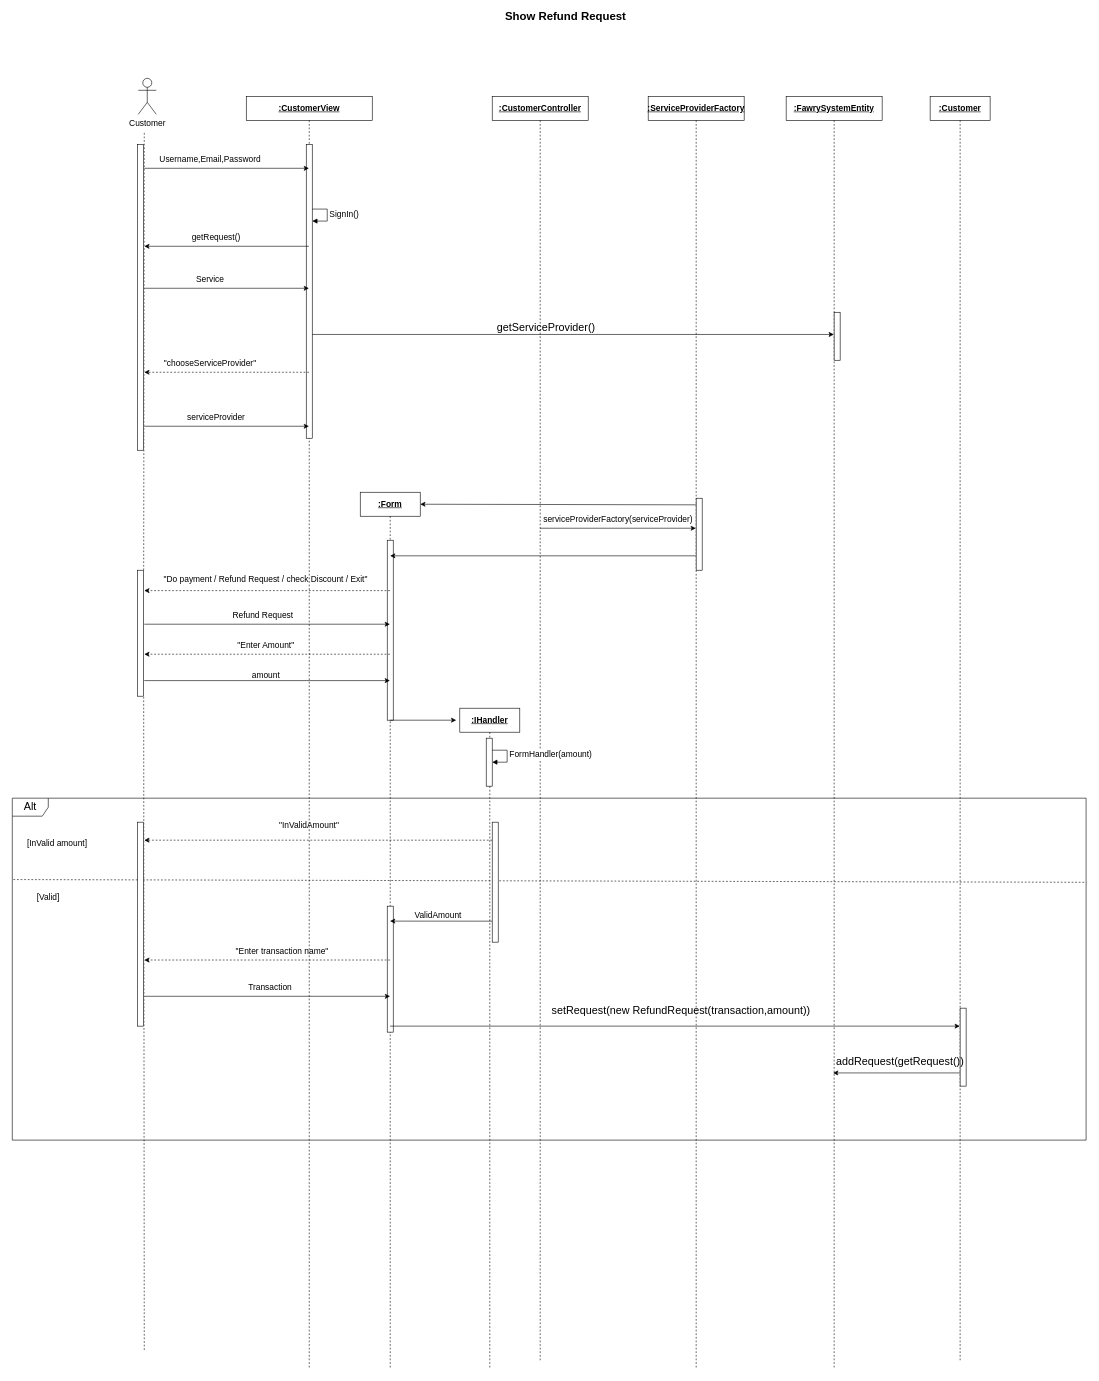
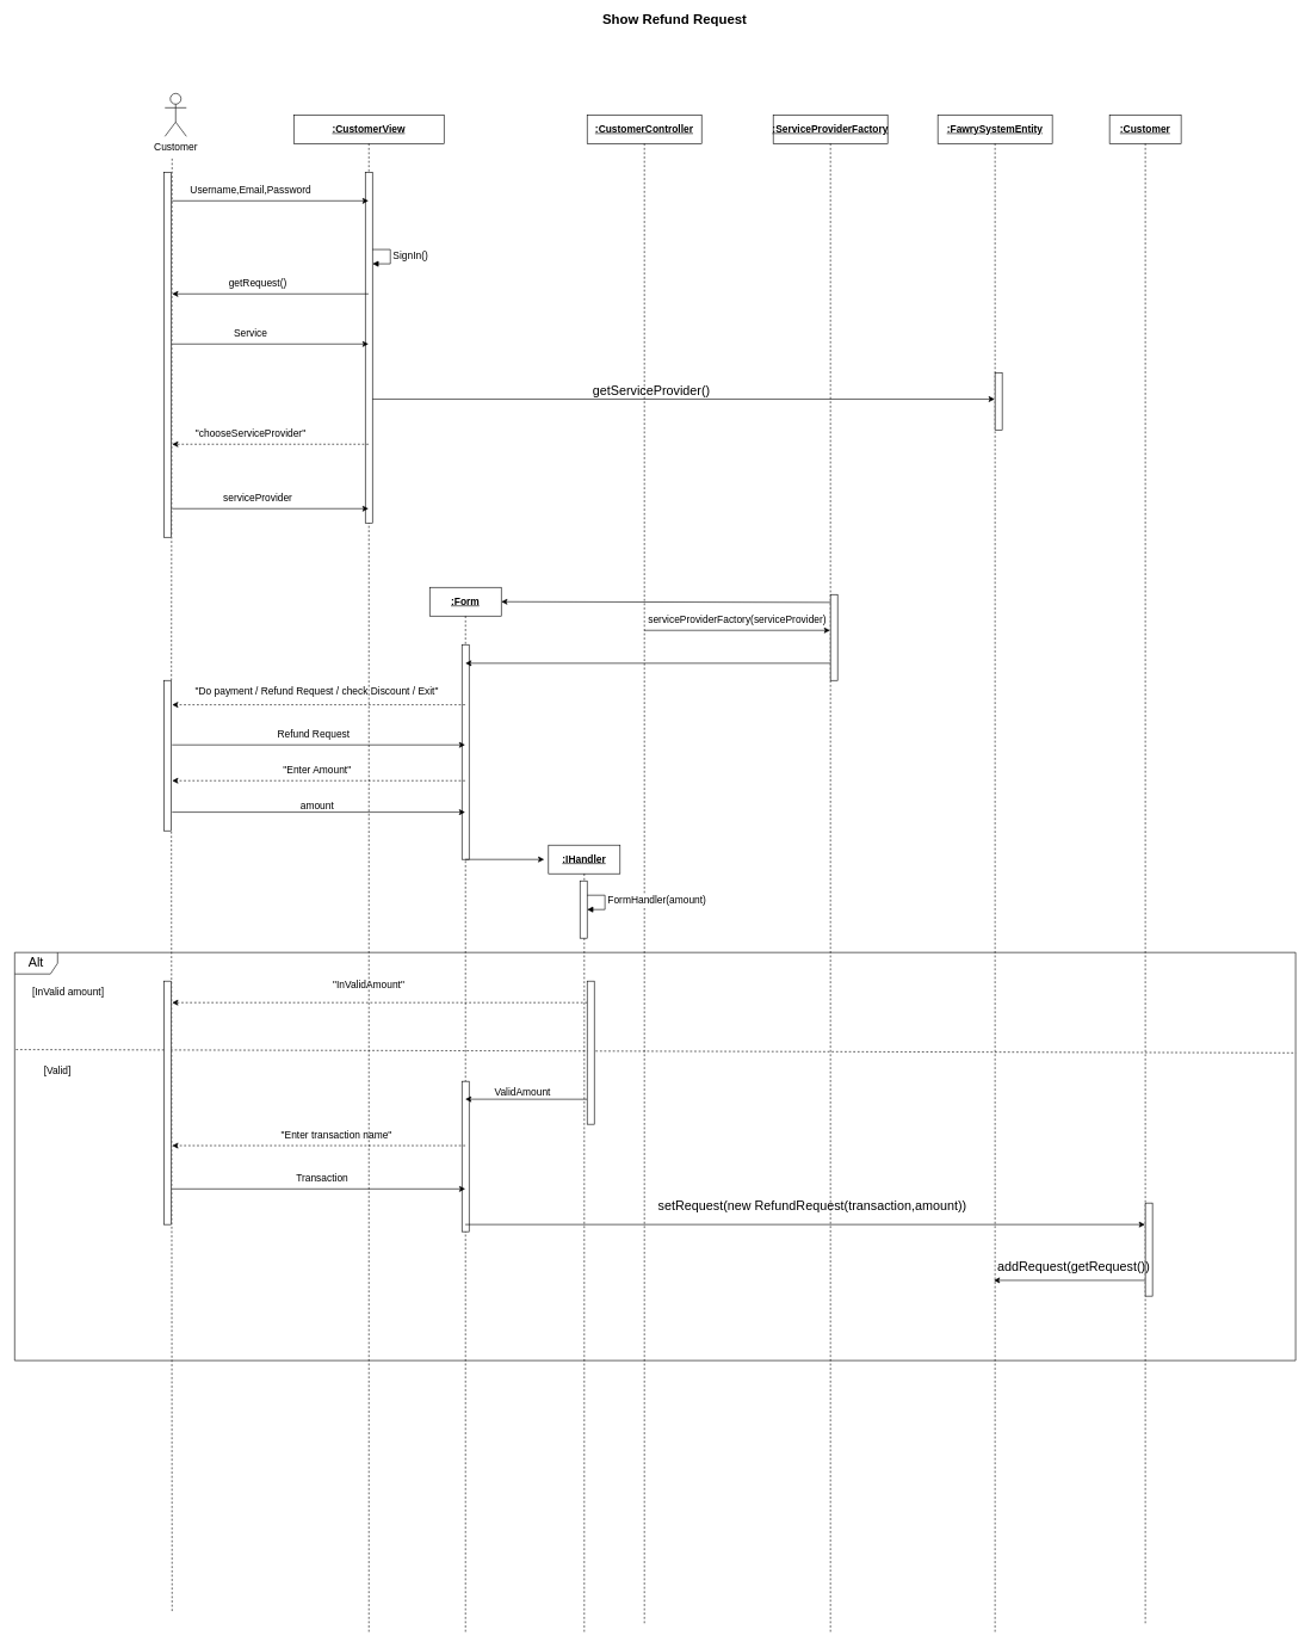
  <mxCell id="0" />
  <mxCell id="1" parent="0" />
  <mxCell id="2" value="Alt" style="shape=umlFrame;whiteSpace=wrap;html=1;fontSize=18;" parent="1" vertex="1"><mxGeometry x="20" y="1330" width="1790" height="570" as="geometry" /></mxCell>
  <mxCell id="3" value="Customer" style="shape=umlActor;verticalLabelPosition=bottom;verticalAlign=top;html=1;outlineConnect=0;fontSize=14;" parent="1" vertex="1"><mxGeometry x="230" y="130" width="30" height="60" as="geometry" /></mxCell>
  <mxCell id="4" value="" style="endArrow=none;dashed=1;html=1;rounded=0;fontSize=14;startArrow=none;" parent="1" source="62" edge="1"><mxGeometry width="50" height="50" relative="1" as="geometry"><mxPoint x="240" y="2250" as="sourcePoint" /><mxPoint x="240" y="220" as="targetPoint" /></mxGeometry></mxCell>
  <mxCell id="5" value="&lt;u&gt;&lt;b&gt;:CustomerView&lt;/b&gt;&lt;/u&gt;" style="shape=umlLifeline;perimeter=lifelinePerimeter;whiteSpace=wrap;html=1;container=1;collapsible=0;recursiveResize=0;outlineConnect=0;fontSize=14;" parent="1" vertex="1"><mxGeometry x="410" y="160" width="210" height="2120" as="geometry" /></mxCell>
  <mxCell id="6" value="SignIn()" style="edgeStyle=orthogonalEdgeStyle;html=1;align=left;spacingLeft=2;endArrow=block;rounded=0;entryX=1;entryY=0;fontSize=14;" parent="5" edge="1"><mxGeometry relative="1" as="geometry"><mxPoint x="105" y="188" as="sourcePoint" /><Array as="points"><mxPoint x="135" y="188" /></Array><mxPoint x="110" y="208" as="targetPoint" /></mxGeometry></mxCell>
  <mxCell id="7" value="&quot;Do payment / Refund Request / check Discount / Exit&quot;" style="text;html=1;strokeColor=none;fillColor=none;align=center;verticalAlign=middle;whiteSpace=wrap;rounded=0;fontSize=14;" parent="5" vertex="1"><mxGeometry x="-150" y="790" width="365" height="30" as="geometry" /></mxCell>
  <mxCell id="8" value="Refund Request" style="text;html=1;strokeColor=none;fillColor=none;align=center;verticalAlign=middle;whiteSpace=wrap;rounded=0;fontSize=14;" parent="5" vertex="1"><mxGeometry x="-42.5" y="850" width="140" height="30" as="geometry" /></mxCell>
  <mxCell id="9" value="&quot;Enter Amount&quot;" style="text;html=1;strokeColor=none;fillColor=none;align=center;verticalAlign=middle;whiteSpace=wrap;rounded=0;fontSize=14;" parent="5" vertex="1"><mxGeometry x="-32.5" y="900" width="130" height="30" as="geometry" /></mxCell>
  <mxCell id="10" value="amount" style="text;html=1;strokeColor=none;fillColor=none;align=center;verticalAlign=middle;whiteSpace=wrap;rounded=0;fontSize=14;" parent="5" vertex="1"><mxGeometry x="2.5" y="950" width="60" height="30" as="geometry" /></mxCell>
  <mxCell id="11" value="&quot;InValidAmount&quot;" style="text;html=1;strokeColor=none;fillColor=none;align=center;verticalAlign=middle;whiteSpace=wrap;rounded=0;fontSize=14;" parent="5" vertex="1"><mxGeometry x="75" y="1200" width="60" height="30" as="geometry" /></mxCell>
  <mxCell id="12" value="" style="html=1;points=[];perimeter=orthogonalPerimeter;fontSize=18;" parent="5" vertex="1"><mxGeometry x="100" y="80" width="10" height="490" as="geometry" /></mxCell>
  <mxCell id="13" value="" style="endArrow=classic;html=1;rounded=0;fontSize=14;" parent="1" target="5" edge="1"><mxGeometry width="50" height="50" relative="1" as="geometry"><mxPoint x="240" y="280" as="sourcePoint" /><mxPoint x="620" y="420" as="targetPoint" /></mxGeometry></mxCell>
  <mxCell id="14" value="Username,Email,Password" style="text;html=1;strokeColor=none;fillColor=none;align=center;verticalAlign=middle;whiteSpace=wrap;rounded=0;fontSize=14;" parent="1" vertex="1"><mxGeometry x="320" y="250" width="60" height="30" as="geometry" /></mxCell>
  <mxCell id="15" value="" style="endArrow=classic;html=1;rounded=0;fontSize=14;" parent="1" source="5" edge="1"><mxGeometry width="50" height="50" relative="1" as="geometry"><mxPoint x="570" y="470" as="sourcePoint" /><mxPoint x="240" y="410" as="targetPoint" /></mxGeometry></mxCell>
  <mxCell id="16" value="getRequest()" style="text;html=1;strokeColor=none;fillColor=none;align=center;verticalAlign=middle;whiteSpace=wrap;rounded=0;fontSize=14;" parent="1" vertex="1"><mxGeometry x="330" y="380" width="60" height="30" as="geometry" /></mxCell>
  <mxCell id="17" value="" style="endArrow=classic;html=1;rounded=0;fontSize=14;" parent="1" target="5" edge="1"><mxGeometry width="50" height="50" relative="1" as="geometry"><mxPoint x="240" y="480" as="sourcePoint" /><mxPoint x="620" y="420" as="targetPoint" /></mxGeometry></mxCell>
  <mxCell id="18" value="Service" style="text;html=1;strokeColor=none;fillColor=none;align=center;verticalAlign=middle;whiteSpace=wrap;rounded=0;fontSize=14;" parent="1" vertex="1"><mxGeometry x="320" y="450" width="60" height="30" as="geometry" /></mxCell>
  <mxCell id="19" value="&lt;u&gt;&lt;b&gt;:FawrySystemEntity&lt;/b&gt;&lt;/u&gt;" style="shape=umlLifeline;perimeter=lifelinePerimeter;whiteSpace=wrap;html=1;container=1;collapsible=0;recursiveResize=0;outlineConnect=0;fontSize=14;" parent="1" vertex="1"><mxGeometry x="1310" y="160" width="160" height="2120" as="geometry" /></mxCell>
  <mxCell id="20" value="" style="html=1;points=[];perimeter=orthogonalPerimeter;fontSize=18;" parent="19" vertex="1"><mxGeometry x="80" y="360" width="10" height="80" as="geometry" /></mxCell>
  <mxCell id="21" value="" style="endArrow=classic;html=1;rounded=0;fontSize=12;" parent="1" target="19" edge="1"><mxGeometry width="50" height="50" relative="1" as="geometry"><mxPoint x="520" y="557" as="sourcePoint" /><mxPoint x="639.5" y="557" as="targetPoint" /></mxGeometry></mxCell>
  <mxCell id="22" value="" style="endArrow=classic;html=1;rounded=0;fontSize=14;dashed=1;" parent="1" source="5" edge="1"><mxGeometry width="50" height="50" relative="1" as="geometry"><mxPoint x="470" y="620" as="sourcePoint" /><mxPoint x="240" y="620" as="targetPoint" /></mxGeometry></mxCell>
  <mxCell id="23" value="&quot;chooseServiceProvider&quot;" style="text;html=1;strokeColor=none;fillColor=none;align=center;verticalAlign=middle;whiteSpace=wrap;rounded=0;fontSize=14;" parent="1" vertex="1"><mxGeometry x="320" y="590" width="60" height="30" as="geometry" /></mxCell>
  <mxCell id="24" value="" style="endArrow=classic;html=1;rounded=0;fontSize=14;" parent="1" target="5" edge="1"><mxGeometry width="50" height="50" relative="1" as="geometry"><mxPoint x="240" y="710" as="sourcePoint" /><mxPoint x="620" y="420" as="targetPoint" /></mxGeometry></mxCell>
  <mxCell id="25" value="serviceProvider" style="text;html=1;strokeColor=none;fillColor=none;align=center;verticalAlign=middle;whiteSpace=wrap;rounded=0;fontSize=14;" parent="1" vertex="1"><mxGeometry x="330" y="680" width="60" height="30" as="geometry" /></mxCell>
  <mxCell id="26" value="" style="endArrow=classic;html=1;rounded=0;fontSize=14;" parent="1" edge="1"><mxGeometry width="50" height="50" relative="1" as="geometry"><mxPoint x="899.894" y="880" as="sourcePoint" /><mxPoint x="1159.5" y="880" as="targetPoint" /></mxGeometry></mxCell>
  <mxCell id="27" value="&lt;u&gt;&lt;b&gt;:CustomerController&lt;/b&gt;&lt;/u&gt;" style="shape=umlLifeline;perimeter=lifelinePerimeter;whiteSpace=wrap;html=1;container=1;collapsible=0;recursiveResize=0;outlineConnect=0;fontSize=14;" parent="1" vertex="1"><mxGeometry x="820" y="160" width="160" height="2110" as="geometry" /></mxCell>
  <mxCell id="28" value="&lt;u&gt;&lt;b&gt;:ServiceProviderFactory&lt;/b&gt;&lt;/u&gt;" style="shape=umlLifeline;perimeter=lifelinePerimeter;whiteSpace=wrap;html=1;container=1;collapsible=0;recursiveResize=0;outlineConnect=0;fontSize=14;" parent="1" vertex="1"><mxGeometry x="1080" y="160" width="160" height="2120" as="geometry" /></mxCell>
  <mxCell id="29" value="" style="html=1;points=[];perimeter=orthogonalPerimeter;fontSize=18;" parent="28" vertex="1"><mxGeometry x="80" y="670" width="10" height="120" as="geometry" /></mxCell>
  <mxCell id="30" value="getServiceProvider()" style="text;html=1;strokeColor=none;fillColor=none;align=center;verticalAlign=middle;whiteSpace=wrap;rounded=0;fontSize=18;" parent="1" vertex="1"><mxGeometry x="880" y="530" width="60" height="30" as="geometry" /></mxCell>
  <mxCell id="31" value="serviceProviderFactory(serviceProvider)" style="text;html=1;strokeColor=none;fillColor=none;align=center;verticalAlign=middle;whiteSpace=wrap;rounded=0;fontSize=14;" parent="1" vertex="1"><mxGeometry x="1000" y="850" width="60" height="30" as="geometry" /></mxCell>
  <mxCell id="32" value="" style="endArrow=classic;html=1;rounded=0;fontSize=14;" parent="1" edge="1"><mxGeometry width="50" height="50" relative="1" as="geometry"><mxPoint x="1159.5" y="841" as="sourcePoint" /><mxPoint x="700" y="840" as="targetPoint" /></mxGeometry></mxCell>
  <mxCell id="33" value="&lt;b&gt;&lt;u&gt;:Form&lt;/u&gt;&lt;/b&gt;" style="shape=umlLifeline;perimeter=lifelinePerimeter;whiteSpace=wrap;html=1;container=1;collapsible=0;recursiveResize=0;outlineConnect=0;fontSize=14;" parent="1" vertex="1"><mxGeometry x="600" y="820" width="100" height="1460" as="geometry" /></mxCell>
  <mxCell id="34" value="" style="html=1;points=[];perimeter=orthogonalPerimeter;fontSize=18;" parent="33" vertex="1"><mxGeometry x="45" y="80" width="10" height="300" as="geometry" /></mxCell>
  <mxCell id="35" value="" style="html=1;points=[];perimeter=orthogonalPerimeter;fontSize=18;" parent="33" vertex="1"><mxGeometry x="45" y="690" width="10" height="210" as="geometry" /></mxCell>
  <mxCell id="36" value="" style="endArrow=classic;html=1;rounded=0;fontSize=14;" parent="1" edge="1"><mxGeometry width="50" height="50" relative="1" as="geometry"><mxPoint x="1159.5" y="926" as="sourcePoint" /><mxPoint x="649.855" y="926" as="targetPoint" /></mxGeometry></mxCell>
  <mxCell id="37" value="" style="endArrow=classic;html=1;rounded=0;fontSize=14;dashed=1;" parent="1" edge="1"><mxGeometry width="50" height="50" relative="1" as="geometry"><mxPoint x="649.5" y="984" as="sourcePoint" /><mxPoint x="240" y="984" as="targetPoint" /></mxGeometry></mxCell>
  <mxCell id="38" value="" style="endArrow=classic;html=1;rounded=0;fontSize=14;" parent="1" target="33" edge="1"><mxGeometry width="50" height="50" relative="1" as="geometry"><mxPoint x="240" y="1040" as="sourcePoint" /><mxPoint x="530" y="990" as="targetPoint" /></mxGeometry></mxCell>
  <mxCell id="39" value="" style="endArrow=classic;html=1;rounded=0;fontSize=14;dashed=1;" parent="1" source="33" edge="1"><mxGeometry width="50" height="50" relative="1" as="geometry"><mxPoint x="480" y="1030" as="sourcePoint" /><mxPoint x="240" y="1090" as="targetPoint" /></mxGeometry></mxCell>
  <mxCell id="40" value="" style="endArrow=classic;html=1;rounded=0;fontSize=14;" parent="1" edge="1"><mxGeometry width="50" height="50" relative="1" as="geometry"><mxPoint x="240" y="1134" as="sourcePoint" /><mxPoint x="649.5" y="1134" as="targetPoint" /></mxGeometry></mxCell>
  <mxCell id="41" value="" style="endArrow=classic;html=1;rounded=0;fontSize=14;" parent="1" source="33" edge="1"><mxGeometry width="50" height="50" relative="1" as="geometry"><mxPoint x="480" y="1020" as="sourcePoint" /><mxPoint x="760" y="1200" as="targetPoint" /></mxGeometry></mxCell>
  <mxCell id="42" value="&lt;b&gt;&lt;u&gt;:IHandler&lt;/u&gt;&lt;/b&gt;" style="shape=umlLifeline;perimeter=lifelinePerimeter;whiteSpace=wrap;html=1;container=1;collapsible=0;recursiveResize=0;outlineConnect=0;fontSize=14;" parent="1" vertex="1"><mxGeometry x="766" y="1180" width="100" height="1100" as="geometry" /></mxCell>
  <mxCell id="43" value="FormHandler(amount)" style="edgeStyle=orthogonalEdgeStyle;html=1;align=left;spacingLeft=2;endArrow=block;rounded=0;entryX=1;entryY=0;fontSize=14;" parent="42" edge="1"><mxGeometry relative="1" as="geometry"><mxPoint x="48.92" y="70" as="sourcePoint" /><Array as="points"><mxPoint x="78.92" y="70" /></Array><mxPoint x="53.92" y="90" as="targetPoint" /></mxGeometry></mxCell>
  <mxCell id="44" value="" style="html=1;points=[];perimeter=orthogonalPerimeter;fontSize=18;" parent="42" vertex="1"><mxGeometry x="44" y="50" width="10" height="80" as="geometry" /></mxCell>
- <mxCell id="45" value="[InValid amount]" style="text;html=1;strokeColor=none;fillColor=none;align=center;verticalAlign=middle;whiteSpace=wrap;rounded=0;fontSize=14;" parent="1" vertex="1"><mxGeometry x="40" y="1390" width="110" height="30" as="geometry" /></mxCell>
+ <mxCell id="45" value="[InValid amount]" style="text;html=1;strokeColor=none;fillColor=none;align=center;verticalAlign=middle;whiteSpace=wrap;rounded=0;fontSize=14;" parent="1" vertex="1"><mxGeometry x="40" y="1370" width="110" height="30" as="geometry" /></mxCell>
  <mxCell id="46" value="" style="endArrow=classic;html=1;rounded=0;fontSize=14;dashed=1;startArrow=none;" parent="1" source="65" edge="1"><mxGeometry width="50" height="50" relative="1" as="geometry"><mxPoint x="820" y="1400" as="sourcePoint" /><mxPoint x="240" y="1400" as="targetPoint" /></mxGeometry></mxCell>
  <mxCell id="47" value="" style="endArrow=none;dashed=1;html=1;rounded=0;fontSize=14;exitX=0.001;exitY=0.238;exitDx=0;exitDy=0;exitPerimeter=0;entryX=1;entryY=0.246;entryDx=0;entryDy=0;entryPerimeter=0;" parent="1" source="2" target="2" edge="1"><mxGeometry width="50" height="50" relative="1" as="geometry"><mxPoint x="120" y="1470" as="sourcePoint" /><mxPoint x="880" y="1470" as="targetPoint" /></mxGeometry></mxCell>
  <mxCell id="48" value="[Valid]" style="text;html=1;strokeColor=none;fillColor=none;align=center;verticalAlign=middle;whiteSpace=wrap;rounded=0;fontSize=14;" parent="1" vertex="1"><mxGeometry x="50" y="1480" width="60" height="30" as="geometry" /></mxCell>
  <mxCell id="49" value="" style="endArrow=classic;html=1;rounded=0;fontSize=14;entryX=0.697;entryY=0.367;entryDx=0;entryDy=0;entryPerimeter=0;" parent="1" edge="1"><mxGeometry width="50" height="50" relative="1" as="geometry"><mxPoint x="820" y="1535" as="sourcePoint" /><mxPoint x="649.72" y="1534.937" as="targetPoint" /></mxGeometry></mxCell>
  <mxCell id="50" value="ValidAmount" style="text;html=1;strokeColor=none;fillColor=none;align=center;verticalAlign=middle;whiteSpace=wrap;rounded=0;fontSize=14;" parent="1" vertex="1"><mxGeometry x="700" y="1510" width="60" height="30" as="geometry" /></mxCell>
  <mxCell id="51" value="" style="endArrow=classic;html=1;rounded=0;fontSize=14;entryX=0.158;entryY=0.409;entryDx=0;entryDy=0;entryPerimeter=0;exitX=0.697;exitY=0.409;exitDx=0;exitDy=0;exitPerimeter=0;dashed=1;" parent="1" edge="1"><mxGeometry width="50" height="50" relative="1" as="geometry"><mxPoint x="649.72" y="1599.799" as="sourcePoint" /><mxPoint x="240.08" y="1599.799" as="targetPoint" /></mxGeometry></mxCell>
  <mxCell id="52" value="&quot;Enter transaction name&quot;" style="text;html=1;strokeColor=none;fillColor=none;align=center;verticalAlign=middle;whiteSpace=wrap;rounded=0;fontSize=14;" parent="1" vertex="1"><mxGeometry x="380" y="1570" width="180" height="30" as="geometry" /></mxCell>
  <mxCell id="53" value="" style="endArrow=classic;html=1;rounded=0;fontSize=14;exitX=0.158;exitY=0.494;exitDx=0;exitDy=0;exitPerimeter=0;entryX=0.697;entryY=0.494;entryDx=0;entryDy=0;entryPerimeter=0;" parent="1" edge="1"><mxGeometry width="50" height="50" relative="1" as="geometry"><mxPoint x="240.08" y="1660.234" as="sourcePoint" /><mxPoint x="649.72" y="1660.234" as="targetPoint" /></mxGeometry></mxCell>
  <mxCell id="54" value="Transaction" style="text;html=1;strokeColor=none;fillColor=none;align=center;verticalAlign=middle;whiteSpace=wrap;rounded=0;fontSize=14;" parent="1" vertex="1"><mxGeometry x="420" y="1630" width="60" height="30" as="geometry" /></mxCell>
  <mxCell id="55" value="&lt;font style=&quot;font-size: 14px;&quot;&gt;&lt;b&gt;&lt;u&gt;:Customer&lt;/u&gt;&lt;/b&gt;&lt;/font&gt;" style="shape=umlLifeline;perimeter=lifelinePerimeter;whiteSpace=wrap;html=1;container=1;collapsible=0;recursiveResize=0;outlineConnect=0;" parent="1" vertex="1"><mxGeometry x="1550" y="160" width="100" height="2110" as="geometry" /></mxCell>
  <mxCell id="56" value="" style="html=1;points=[];perimeter=orthogonalPerimeter;fontSize=18;" parent="55" vertex="1"><mxGeometry x="50" y="1520" width="10" height="130" as="geometry" /></mxCell>
  <mxCell id="57" value="" style="endArrow=classic;html=1;rounded=0;fontSize=14;exitX=0.697;exitY=0.564;exitDx=0;exitDy=0;exitPerimeter=0;" parent="1" target="55" edge="1"><mxGeometry width="50" height="50" relative="1" as="geometry"><mxPoint x="649.72" y="1710.004" as="sourcePoint" /><mxPoint x="800" y="1710" as="targetPoint" /></mxGeometry></mxCell>
  <mxCell id="58" value="&lt;font style=&quot;font-size: 18px;&quot;&gt;setRequest(new RefundRequest(transaction,amount))&lt;/font&gt;" style="text;html=1;strokeColor=none;fillColor=none;align=center;verticalAlign=middle;whiteSpace=wrap;rounded=0;fontSize=14;" parent="1" vertex="1"><mxGeometry x="900" y="1670" width="470" height="30" as="geometry" /></mxCell>
  <mxCell id="59" value="" style="endArrow=classic;html=1;rounded=0;fontSize=18;" parent="1" edge="1"><mxGeometry width="50" height="50" relative="1" as="geometry"><mxPoint x="1599.5" y="1788" as="sourcePoint" /><mxPoint x="1388.278" y="1788" as="targetPoint" /></mxGeometry></mxCell>
  <mxCell id="60" value="addRequest(getRequest())" style="text;html=1;strokeColor=none;fillColor=none;align=center;verticalAlign=middle;whiteSpace=wrap;rounded=0;fontSize=18;" parent="1" vertex="1"><mxGeometry x="1470" y="1750" width="60" height="40" as="geometry" /></mxCell>
  <mxCell id="61" value="" style="html=1;points=[];perimeter=orthogonalPerimeter;fontSize=18;" parent="1" vertex="1"><mxGeometry x="229" y="240" width="10" height="510" as="geometry" /></mxCell>
  <mxCell id="62" value="" style="html=1;points=[];perimeter=orthogonalPerimeter;fontSize=18;" parent="1" vertex="1"><mxGeometry x="229" y="950" width="10" height="210" as="geometry" /></mxCell>
  <mxCell id="63" value="" style="endArrow=none;dashed=1;html=1;rounded=0;fontSize=14;" parent="1" target="62" edge="1"><mxGeometry width="50" height="50" relative="1" as="geometry"><mxPoint x="240" y="2250" as="sourcePoint" /><mxPoint x="240" y="220" as="targetPoint" /></mxGeometry></mxCell>
  <mxCell id="64" value="" style="html=1;points=[];perimeter=orthogonalPerimeter;fontSize=18;" parent="1" vertex="1"><mxGeometry x="229" y="1370" width="10" height="340" as="geometry" /></mxCell>
  <mxCell id="65" value="" style="html=1;points=[];perimeter=orthogonalPerimeter;fontSize=18;" parent="1" vertex="1"><mxGeometry x="820" y="1370" width="10" height="200" as="geometry" /></mxCell>
  <mxCell id="66" value="" style="endArrow=none;html=1;rounded=0;fontSize=14;dashed=1;" parent="1" target="65" edge="1"><mxGeometry width="50" height="50" relative="1" as="geometry"><mxPoint x="820" y="1400" as="sourcePoint" /><mxPoint x="240" y="1400" as="targetPoint" /></mxGeometry></mxCell>
  <mxCell id="67" value="&lt;font style=&quot;font-size: 19px;&quot;&gt;&lt;b&gt;Show Refund Request&lt;/b&gt;&lt;/font&gt;" style="text;html=1;strokeColor=none;fillColor=none;align=center;verticalAlign=middle;whiteSpace=wrap;rounded=0;" parent="1" vertex="1"><mxGeometry x="815" y="20" width="255" height="15" as="geometry" /></mxCell>
